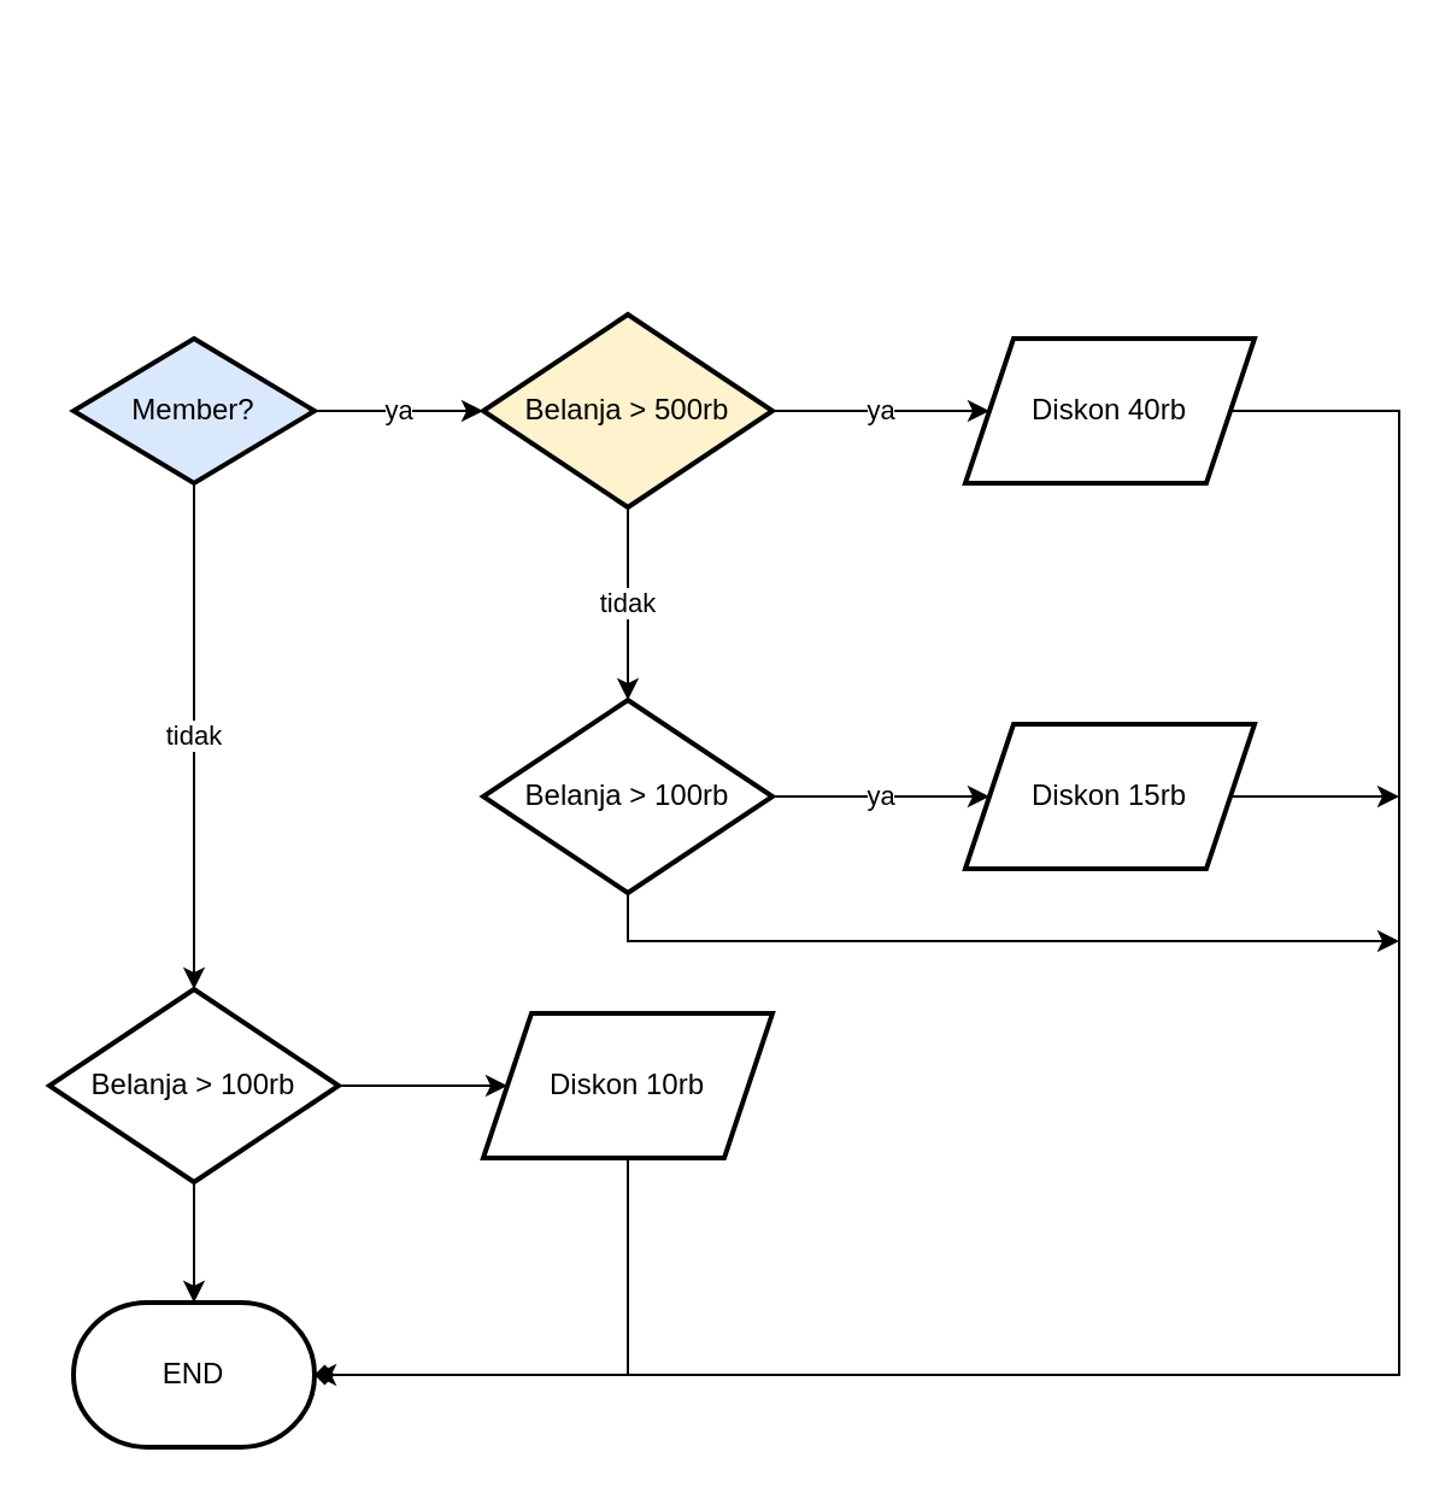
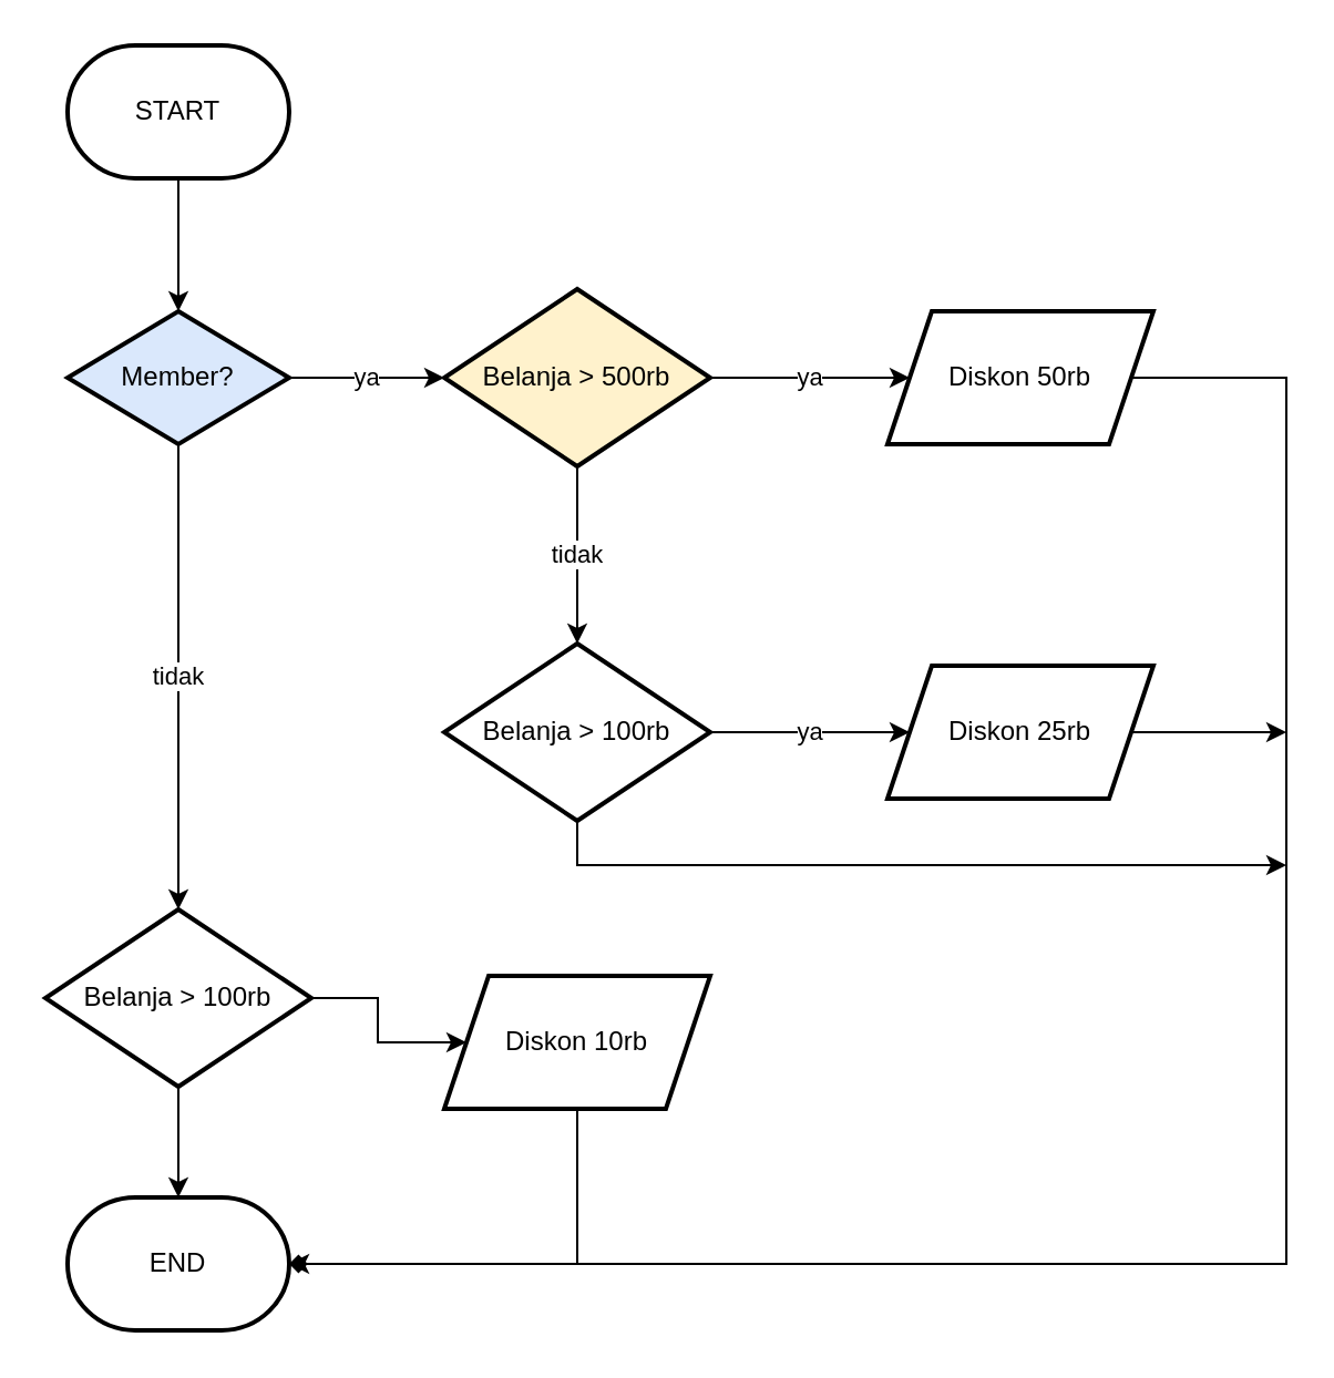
  <mxCell id="0" />
  <mxCell id="1" parent="0" />
+ <mxCell id="2" value="" style="edgeStyle=orthogonalEdgeStyle;rounded=0;orthogonalLoop=1;jettySize=auto;html=1;" edge="1" parent="1" source="3" target="6"><mxGeometry relative="1" as="geometry" /></mxCell>
+ <mxCell id="3" value="START" style="strokeWidth=2;html=1;shape=mxgraph.flowchart.terminator;whiteSpace=wrap;" vertex="1" parent="1"><mxGeometry x="30" y="20" width="100" height="60" as="geometry" /></mxCell>
  <mxCell id="4" value="ya" style="edgeStyle=orthogonalEdgeStyle;rounded=0;orthogonalLoop=1;jettySize=auto;html=1;" edge="1" parent="1" source="6" target="9"><mxGeometry relative="1" as="geometry" /></mxCell>
  <mxCell id="5" value="tidak" style="edgeStyle=orthogonalEdgeStyle;rounded=0;orthogonalLoop=1;jettySize=auto;html=1;" edge="1" parent="1" source="6" target="14"><mxGeometry relative="1" as="geometry" /></mxCell>
  <mxCell id="6" value="Member?" style="rhombus;whiteSpace=wrap;html=1;strokeWidth=2;fillColor=#dae8fc;" vertex="1" parent="1"><mxGeometry x="30" y="140" width="100" height="60" as="geometry" /></mxCell>
  <mxCell id="7" value="ya" style="edgeStyle=orthogonalEdgeStyle;rounded=0;orthogonalLoop=1;jettySize=auto;html=1;" edge="1" parent="1" source="9" target="11"><mxGeometry relative="1" as="geometry" /></mxCell>
  <mxCell id="8" value="tidak" style="edgeStyle=orthogonalEdgeStyle;rounded=0;orthogonalLoop=1;jettySize=auto;html=1;" edge="1" parent="1" source="9" target="17"><mxGeometry relative="1" as="geometry" /></mxCell>
  <mxCell id="9" value="Belanja &amp;gt; 500rb" style="rhombus;whiteSpace=wrap;html=1;strokeWidth=2;fillColor=#fff2cc;" vertex="1" parent="1"><mxGeometry x="200" y="130" width="120" height="80" as="geometry" /></mxCell>
  <mxCell id="10" style="edgeStyle=orthogonalEdgeStyle;rounded=0;orthogonalLoop=1;jettySize=auto;html=1;exitX=1;exitY=0.5;exitDx=0;exitDy=0;" edge="1" parent="1" source="11"><mxGeometry relative="1" as="geometry"><mxPoint x="130" y="570" as="targetPoint" /><Array as="points"><mxPoint x="580" y="170" /><mxPoint x="580" y="570" /></Array></mxGeometry></mxCell>
- <mxCell id="11" value="Diskon 40rb" style="shape=parallelogram;perimeter=parallelogramPerimeter;whiteSpace=wrap;html=1;fixedSize=1;strokeWidth=2;" vertex="1" parent="1"><mxGeometry x="400" y="140" width="120" height="60" as="geometry" /></mxCell>
+ <mxCell id="11" value="Diskon 50rb" style="shape=parallelogram;perimeter=parallelogramPerimeter;whiteSpace=wrap;html=1;fixedSize=1;strokeWidth=2;" vertex="1" parent="1"><mxGeometry x="400" y="140" width="120" height="60" as="geometry" /></mxCell>
  <mxCell id="12" value="" style="edgeStyle=orthogonalEdgeStyle;rounded=0;orthogonalLoop=1;jettySize=auto;html=1;" edge="1" parent="1" source="14" target="20"><mxGeometry relative="1" as="geometry" /></mxCell>
  <mxCell id="13" value="" style="edgeStyle=orthogonalEdgeStyle;rounded=0;orthogonalLoop=1;jettySize=auto;html=1;" edge="1" parent="1" source="14" target="21"><mxGeometry relative="1" as="geometry" /></mxCell>
  <mxCell id="14" value="Belanja &amp;gt; 100rb" style="rhombus;whiteSpace=wrap;html=1;strokeWidth=2;" vertex="1" parent="1"><mxGeometry x="20" y="410" width="120" height="80" as="geometry" /></mxCell>
  <mxCell id="15" value="ya" style="edgeStyle=orthogonalEdgeStyle;rounded=0;orthogonalLoop=1;jettySize=auto;html=1;" edge="1" parent="1" source="17" target="19"><mxGeometry relative="1" as="geometry" /></mxCell>
  <mxCell id="16" style="edgeStyle=orthogonalEdgeStyle;rounded=0;orthogonalLoop=1;jettySize=auto;html=1;exitX=0.5;exitY=1;exitDx=0;exitDy=0;" edge="1" parent="1" source="17"><mxGeometry relative="1" as="geometry"><mxPoint x="580" y="390" as="targetPoint" /><Array as="points"><mxPoint x="260" y="390" /></Array></mxGeometry></mxCell>
  <mxCell id="17" value="Belanja &amp;gt; 100rb" style="rhombus;whiteSpace=wrap;html=1;strokeWidth=2;" vertex="1" parent="1"><mxGeometry x="200" y="290" width="120" height="80" as="geometry" /></mxCell>
  <mxCell id="18" style="edgeStyle=orthogonalEdgeStyle;rounded=0;orthogonalLoop=1;jettySize=auto;html=1;exitX=1;exitY=0.5;exitDx=0;exitDy=0;" edge="1" parent="1" source="19"><mxGeometry relative="1" as="geometry"><mxPoint x="580" y="330" as="targetPoint" /></mxGeometry></mxCell>
- <mxCell id="19" value="Diskon 15rb&lt;br&gt;" style="shape=parallelogram;perimeter=parallelogramPerimeter;whiteSpace=wrap;html=1;fixedSize=1;strokeWidth=2;" vertex="1" parent="1"><mxGeometry x="400" y="300" width="120" height="60" as="geometry" /></mxCell>
- <mxCell id="20" value="Diskon 10rb" style="shape=parallelogram;perimeter=parallelogramPerimeter;whiteSpace=wrap;html=1;fixedSize=1;strokeWidth=2;" vertex="1" parent="1"><mxGeometry x="200" y="420" width="120" height="60" as="geometry" /></mxCell>
+ <mxCell id="19" value="Diskon 25rb&lt;br&gt;" style="shape=parallelogram;perimeter=parallelogramPerimeter;whiteSpace=wrap;html=1;fixedSize=1;strokeWidth=2;" vertex="1" parent="1"><mxGeometry x="400" y="300" width="120" height="60" as="geometry" /></mxCell>
+ <mxCell id="20" value="Diskon 10rb" style="shape=parallelogram;perimeter=parallelogramPerimeter;whiteSpace=wrap;html=1;fixedSize=1;strokeWidth=2;" vertex="1" parent="1"><mxGeometry x="200" y="440" width="120" height="60" as="geometry" /></mxCell>
  <mxCell id="21" value="END" style="strokeWidth=2;html=1;shape=mxgraph.flowchart.terminator;whiteSpace=wrap;" vertex="1" parent="1"><mxGeometry x="30" y="540" width="100" height="60" as="geometry" /></mxCell>
  <mxCell id="22" style="edgeStyle=orthogonalEdgeStyle;rounded=0;orthogonalLoop=1;jettySize=auto;html=1;exitX=0.5;exitY=1;exitDx=0;exitDy=0;entryX=1;entryY=0.5;entryDx=0;entryDy=0;entryPerimeter=0;endArrow=diamond;" edge="1" parent="1" source="20" target="21"><mxGeometry relative="1" as="geometry" /></mxCell>
